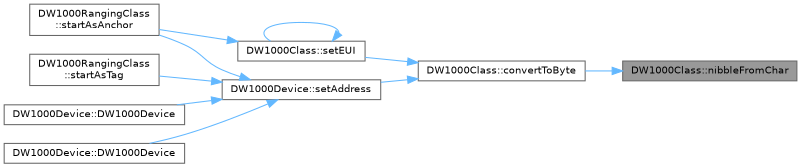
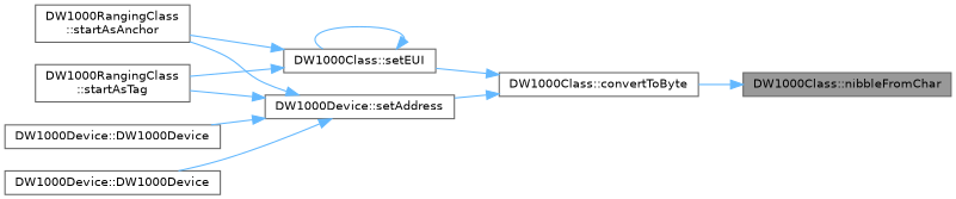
  digraph {
    rankdir=RL
    node [color=grey40 fillcolor=white fontname=Helvetica fontsize=10 shape=box style=filled]
    edge [color=steelblue1 dir=back fontname=Helvetica fontsize=10 labelfontname=Helvetica labelfontsize=10 style=solid]
    n1 [color=gray40 fillcolor=grey60 fontcolor=black height=0.2 label="DW1000Class::nibbleFromChar" width=0.4]
    n2 [height=0.2 label="DW1000Class::convertToByte" width=0.4]
    n3 [height=0.2 label="DW1000Device::setAddress" width=0.4]
    n4 [height=0.2 label="DW1000Class::setEUI" width=0.4]
    n5 [height=0.2 label="DW1000RangingClass\l::startAsAnchor" width=0.4]
    n6 [height=0.2 label="DW1000RangingClass\l::startAsTag" width=0.4]
    n7 [height=0.2 label="DW1000Device::DW1000Device" width=0.4]
    n8 [height=0.2 label="DW1000Device::DW1000Device" width=0.4]
    n1 -> n2
    n2 -> n3
    n2 -> n4
    n3 -> n5
    n3 -> n6
    n3 -> n7
    n3 -> n8
    n4 -> n4
    n4 -> n5
+   n4 -> n6
  }
